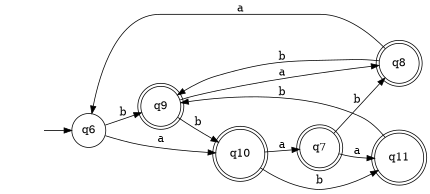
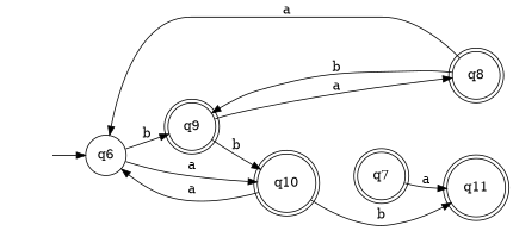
  digraph {
    rankdir=LR
    node [shape=doublecircle]
    "" [shape=none]
    q6 [shape=circle]
    q9
    q10
    q7
    q8
    q11
    "" -> q6
    q6 -> q9 [label=b]
    q6 -> q10 [label=a]
    q9 -> q10 [label=b]
    q9 -> q8 [label=a]
-   q10 -> q7 [label=a]
+   q10 -> q6 [label=a]
    q10 -> q11 [label=b]
-   q7 -> q8 [label=b]
    q7 -> q11 [label=a]
    q8 -> q6 [label=a]
    q8 -> q9 [label=b]
-   q11 -> q9 [label=b]
  }
